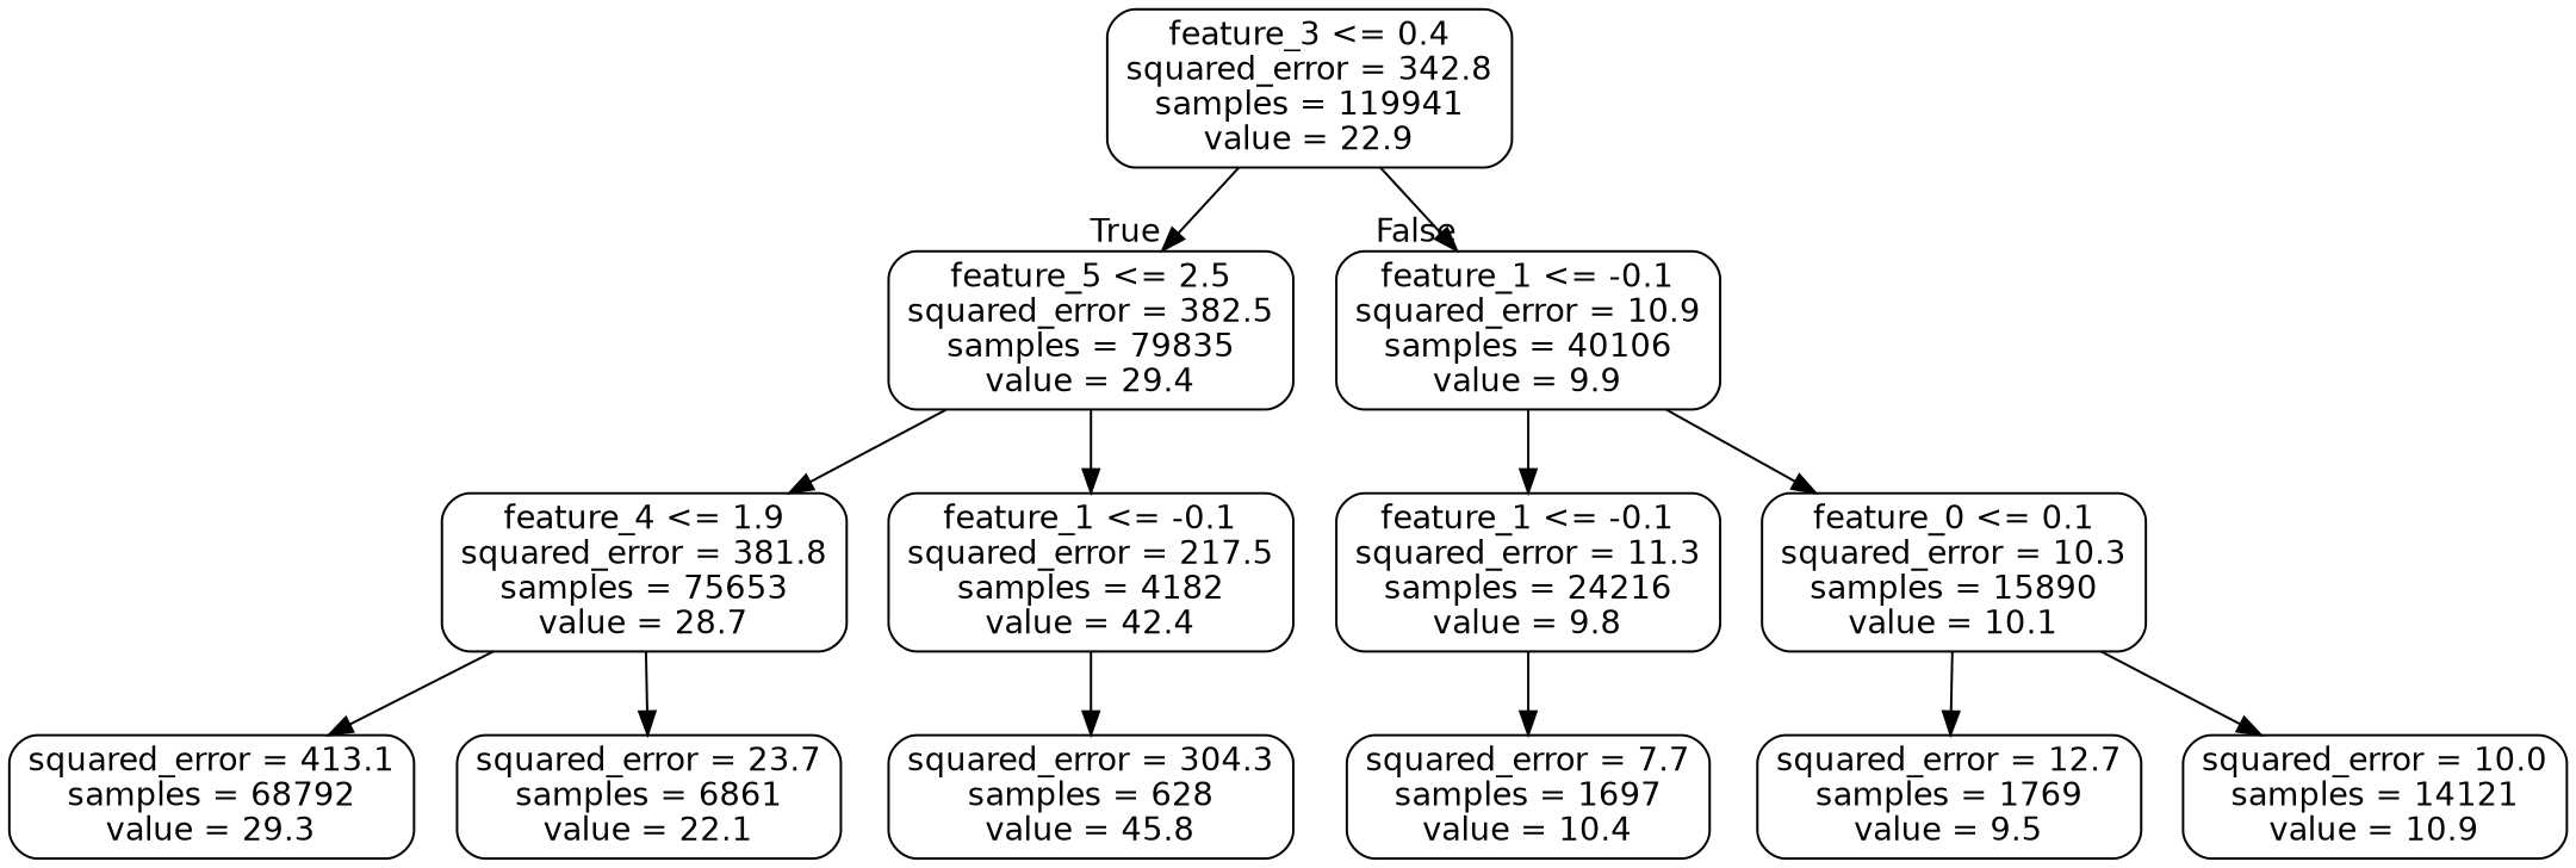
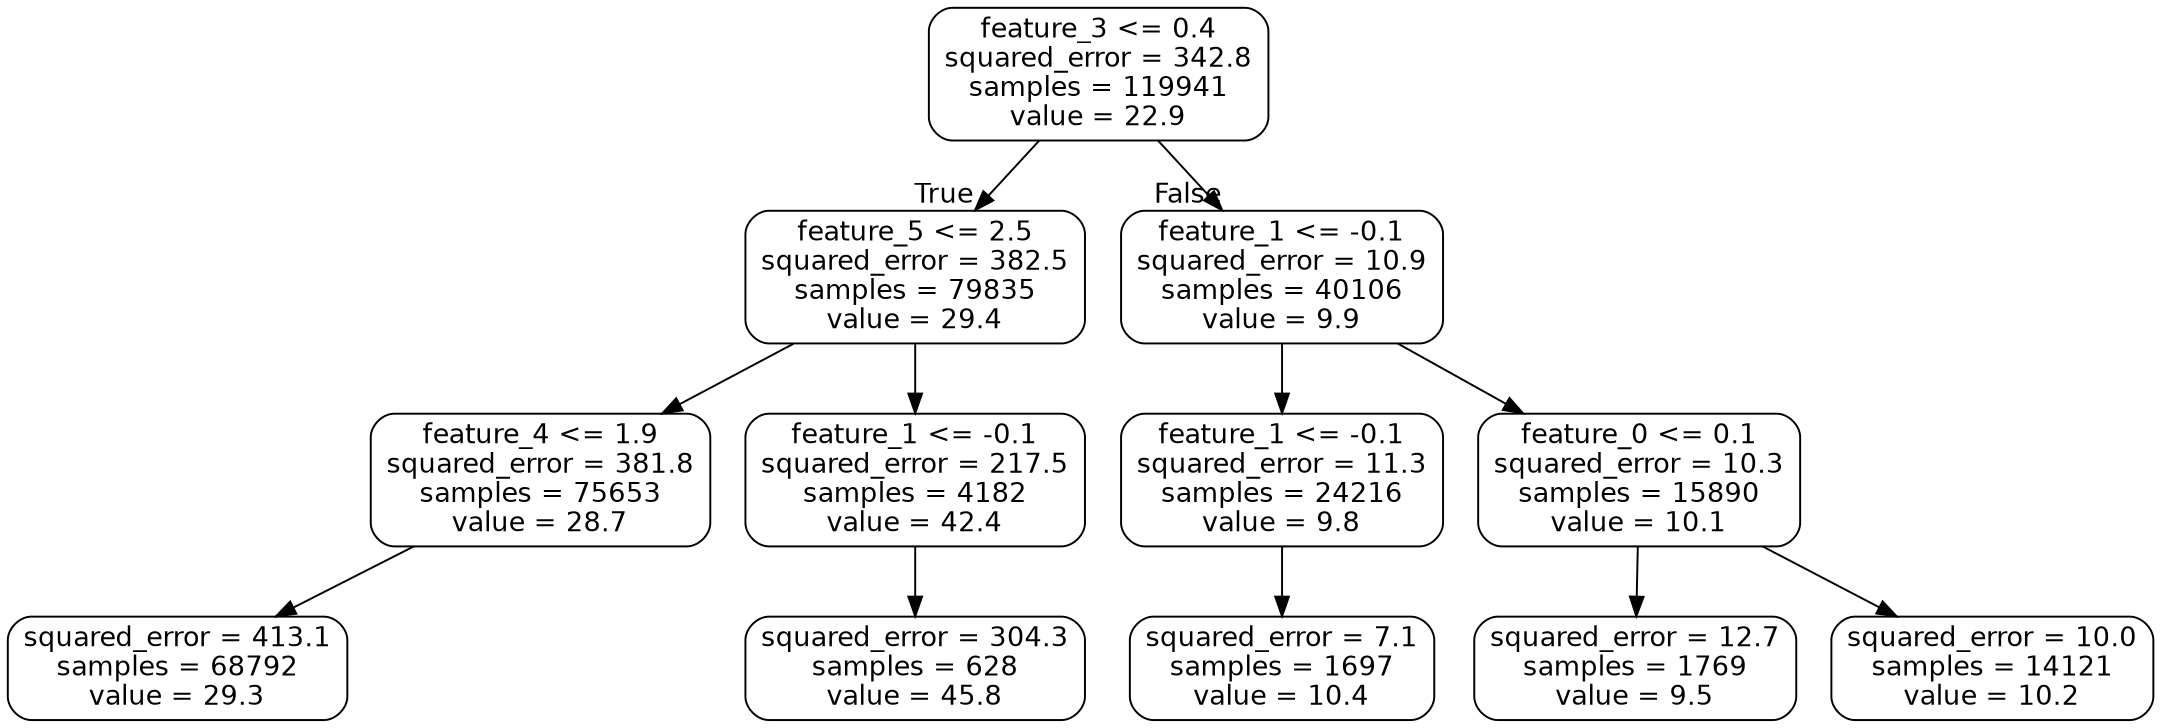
  digraph {
    node [color=black fontname=helvetica shape=box style=rounded]
    edge [fontname=helvetica]
    n1 [label="feature_3 <= 0.4\nsquared_error = 342.8\nsamples = 119941\nvalue = 22.9"]
    n2 [label="feature_5 <= 2.5\nsquared_error = 382.5\nsamples = 79835\nvalue = 29.4"]
    n3 [label="feature_1 <= -0.1\nsquared_error = 10.9\nsamples = 40106\nvalue = 9.9"]
    n4 [label="feature_4 <= 1.9\nsquared_error = 381.8\nsamples = 75653\nvalue = 28.7"]
    n5 [label="feature_1 <= -0.1\nsquared_error = 217.5\nsamples = 4182\nvalue = 42.4"]
    n6 [label="feature_1 <= -0.1\nsquared_error = 11.3\nsamples = 24216\nvalue = 9.8"]
    n7 [label="feature_0 <= 0.1\nsquared_error = 10.3\nsamples = 15890\nvalue = 10.1"]
    n8 [label="squared_error = 413.1\nsamples = 68792\nvalue = 29.3"]
-   n9 [label="squared_error = 23.7\nsamples = 6861\nvalue = 22.1"]
    n10 [label="squared_error = 304.3\nsamples = 628\nvalue = 45.8"]
-   n11 [label="squared_error = 7.7\nsamples = 1697\nvalue = 10.4"]
+   n11 [label="squared_error = 7.1\nsamples = 1697\nvalue = 10.4"]
    n12 [label="squared_error = 12.7\nsamples = 1769\nvalue = 9.5"]
-   n13 [label="squared_error = 10.0\nsamples = 14121\nvalue = 10.9"]
+   n13 [label="squared_error = 10.0\nsamples = 14121\nvalue = 10.2"]
    n1 -> n2 [headlabel=True labelangle=45 labeldistance=2.5]
    n1 -> n3 [headlabel=False labelangle=-45 labeldistance=2.5]
    n2 -> n4
    n2 -> n5
    n3 -> n6
    n3 -> n7
    n4 -> n8
-   n4 -> n9
    n5 -> n10
    n6 -> n11
    n7 -> n12
    n7 -> n13
  }
